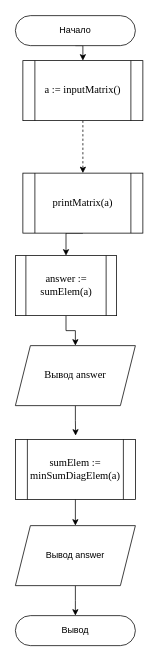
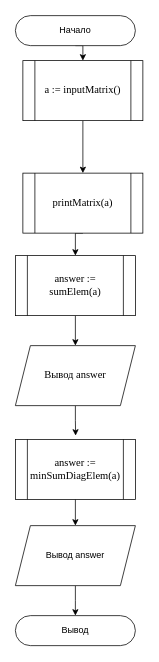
  <mxCell id="0" />
  <mxCell id="1" parent="0" />
  <mxCell id="2" style="edgeStyle=orthogonalEdgeStyle;rounded=0;orthogonalLoop=1;jettySize=auto;html=1;exitX=0.5;exitY=1;exitDx=0;exitDy=0;exitPerimeter=0;entryX=0.5;entryY=0;entryDx=0;entryDy=0;" parent="1" target="4" edge="1"><mxGeometry relative="1" as="geometry"><mxPoint x="100" y="60" as="sourcePoint" /></mxGeometry></mxCell>
- <mxCell id="3" style="edgeStyle=orthogonalEdgeStyle;rounded=0;orthogonalLoop=1;jettySize=auto;html=1;exitX=0.5;exitY=1;exitDx=0;exitDy=0;entryX=0.5;entryY=0;entryDx=0;entryDy=0;dashed=1;" parent="1" source="4" target="6" edge="1"><mxGeometry relative="1" as="geometry" /></mxCell>
+ <mxCell id="3" style="edgeStyle=orthogonalEdgeStyle;rounded=0;orthogonalLoop=1;jettySize=auto;html=1;exitX=0.5;exitY=1;exitDx=0;exitDy=0;entryX=0.5;entryY=0;entryDx=0;entryDy=0;" parent="1" source="4" target="6" edge="1"><mxGeometry relative="1" as="geometry" /></mxCell>
  <mxCell id="4" value="&lt;font style=&quot;font-size: 14px;&quot;&gt;a := inputMatrix()&lt;/font&gt;" style="shape=process;whiteSpace=wrap;html=1;backgroundOutline=1;fontSize=14;fontFamily=Times New Roman;" parent="1" vertex="1"><mxGeometry x="30" y="80" width="160" height="80" as="geometry" /></mxCell>
  <mxCell id="5" style="edgeStyle=orthogonalEdgeStyle;rounded=0;orthogonalLoop=1;jettySize=auto;html=1;exitX=0.5;exitY=1;exitDx=0;exitDy=0;entryX=0.5;entryY=0;entryDx=0;entryDy=0;fontFamily=Times New Roman;fontSize=14;" parent="1" source="6" target="8" edge="1"><mxGeometry relative="1" as="geometry" /></mxCell>
  <mxCell id="6" value="printMatrix(a)" style="shape=process;whiteSpace=wrap;html=1;backgroundOutline=1;fontSize=14;fontFamily=Times New Roman;" parent="1" vertex="1"><mxGeometry x="30" y="230" width="160" height="80" as="geometry" /></mxCell>
  <mxCell id="7" style="edgeStyle=orthogonalEdgeStyle;rounded=0;orthogonalLoop=1;jettySize=auto;html=1;exitX=0.5;exitY=1;exitDx=0;exitDy=0;entryX=0.5;entryY=0;entryDx=0;entryDy=0;fontFamily=Times New Roman;fontSize=14;" parent="1" source="8" target="10" edge="1"><mxGeometry relative="1" as="geometry" /></mxCell>
- <mxCell id="8" value="answer := sumElem(a)" style="shape=process;whiteSpace=wrap;html=1;backgroundOutline=1;fontSize=14;fontFamily=Times New Roman;" parent="1" vertex="1"><mxGeometry x="20" y="340" width="135" height="80" as="geometry" /></mxCell>
+ <mxCell id="8" value="answer := sumElem(a)" style="shape=process;whiteSpace=wrap;html=1;backgroundOutline=1;fontSize=14;fontFamily=Times New Roman;" parent="1" vertex="1"><mxGeometry y="340" width="160" height="80" as="geometry" x="20" /></mxCell>
  <mxCell id="9" style="edgeStyle=orthogonalEdgeStyle;rounded=0;orthogonalLoop=1;jettySize=auto;html=1;exitX=0.5;exitY=1;exitDx=0;exitDy=0;fontFamily=Times New Roman;fontSize=14;" parent="1" source="10" edge="1"><mxGeometry relative="1" as="geometry"><mxPoint x="100.333" y="580" as="targetPoint" /></mxGeometry></mxCell>
  <mxCell id="10" value="Вывод answer" style="shape=parallelogram;perimeter=parallelogramPerimeter;whiteSpace=wrap;html=1;fixedSize=1;fontSize=14;fontFamily=Times New Roman;" parent="1" vertex="1"><mxGeometry y="460" width="160" height="80" as="geometry" x="20" /></mxCell>
  <mxCell id="11" style="edgeStyle=orthogonalEdgeStyle;rounded=0;orthogonalLoop=1;jettySize=auto;html=1;exitX=0.5;exitY=1;exitDx=0;exitDy=0;entryX=0.5;entryY=0;entryDx=0;entryDy=0;fontFamily=Times New Roman;fontSize=14;" parent="1" source="12" target="14" edge="1"><mxGeometry relative="1" as="geometry" /></mxCell>
- <mxCell id="12" value="&lt;font style=&quot;font-size: 14px&quot;&gt;sumElem := minSumDiagElem(a)&lt;/font&gt;" style="shape=process;whiteSpace=wrap;html=1;backgroundOutline=1;fontFamily=Times New Roman;" parent="1" vertex="1"><mxGeometry y="585" width="160" height="80" as="geometry" x="20" /></mxCell>
+ <mxCell id="12" value="&lt;font style=&quot;font-size: 14px&quot;&gt;answer := minSumDiagElem(a)&lt;/font&gt;" style="shape=process;whiteSpace=wrap;html=1;backgroundOutline=1;fontFamily=Times New Roman;" parent="1" vertex="1"><mxGeometry y="585" width="160" height="80" as="geometry" x="20" /></mxCell>
  <mxCell id="13" style="edgeStyle=orthogonalEdgeStyle;rounded=0;orthogonalLoop=1;jettySize=auto;html=1;exitX=0.5;exitY=1;exitDx=0;exitDy=0;entryX=0.5;entryY=0;entryDx=0;entryDy=0;entryPerimeter=0;fontFamily=Times New Roman;fontSize=14;" parent="1" source="14" edge="1"><mxGeometry relative="1" as="geometry"><mxPoint x="100" y="820" as="targetPoint" /></mxGeometry></mxCell>
  <mxCell id="14" value="Вывод answer" style="shape=parallelogram;perimeter=parallelogramPerimeter;whiteSpace=wrap;html=1;fixedSize=1;" parent="1" vertex="1"><mxGeometry y="700" width="160" height="80" as="geometry" x="20" /></mxCell>
  <mxCell id="15" value="Начало" style="rounded=1;whiteSpace=wrap;html=1;perimeterSpacing=0;arcSize=50;" vertex="1" parent="1"><mxGeometry width="160" height="40" as="geometry" x="20" y="20" /></mxCell>
  <mxCell id="16" value="Вывод" style="rounded=1;whiteSpace=wrap;html=1;perimeterSpacing=0;arcSize=50;" vertex="1" parent="1"><mxGeometry y="820" width="160" height="40" as="geometry" x="20" /></mxCell>
